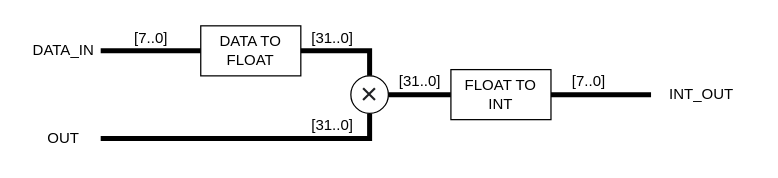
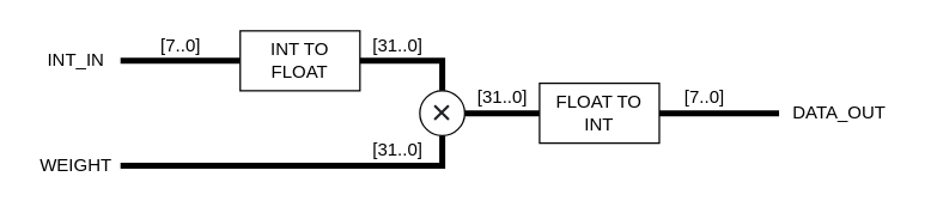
  <mxCell id="0" />
  <mxCell id="1" parent="0" />
- <mxCell id="2" value="DATA TO FLOAT" style="rounded=0;whiteSpace=wrap;html=1;" vertex="1" parent="1"><mxGeometry x="160" y="20" width="80" height="40" as="geometry" /></mxCell>
+ <mxCell id="2" value="INT TO FLOAT" style="rounded=0;whiteSpace=wrap;html=1;" vertex="1" parent="1"><mxGeometry x="160" y="20" width="80" height="40" as="geometry" /></mxCell>
  <mxCell id="3" value="" style="endArrow=none;html=1;strokeWidth=4;entryX=0;entryY=0.5;entryDx=0;entryDy=0;" edge="1" parent="1" target="2"><mxGeometry width="50" height="50" relative="1" as="geometry"><mxPoint x="80" y="40" as="sourcePoint" /><mxPoint x="130" y="30" as="targetPoint" /></mxGeometry></mxCell>
- <mxCell id="4" value="DATA_IN" style="text;html=1;align=center;verticalAlign=middle;resizable=0;points=[];autosize=1;strokeColor=none;" vertex="1" parent="1"><mxGeometry x="20" y="30" width="60" height="20" as="geometry" /></mxCell>
+ <mxCell id="4" value="INT_IN" style="text;html=1;align=center;verticalAlign=middle;resizable=0;points=[];autosize=1;strokeColor=none;" vertex="1" parent="1"><mxGeometry x="20" y="30" width="60" height="20" as="geometry" /></mxCell>
  <mxCell id="5" value="&lt;span style=&quot;color: rgb(32 , 33 , 36) ; font-family: &amp;#34;arial&amp;#34; , sans-serif ; text-align: left ; background-color: rgb(255 , 255 , 255)&quot;&gt;&lt;font style=&quot;font-size: 24px&quot;&gt;×&lt;/font&gt;&lt;/span&gt;" style="ellipse;whiteSpace=wrap;html=1;aspect=fixed;" vertex="1" parent="1"><mxGeometry x="280" y="60" width="30" height="30" as="geometry" /></mxCell>
  <mxCell id="6" value="" style="endArrow=none;html=1;strokeWidth=4;entryX=0.5;entryY=0;entryDx=0;entryDy=0;exitX=1;exitY=0.5;exitDx=0;exitDy=0;rounded=0;" edge="1" parent="1" source="2" target="5"><mxGeometry width="50" height="50" relative="1" as="geometry"><mxPoint x="250" y="80" as="sourcePoint" /><mxPoint x="300" y="30" as="targetPoint" /><Array as="points"><mxPoint x="295" y="40" /></Array></mxGeometry></mxCell>
  <mxCell id="7" value="" style="endArrow=none;html=1;strokeWidth=4;entryX=0.5;entryY=1;entryDx=0;entryDy=0;rounded=0;" edge="1" parent="1" target="5"><mxGeometry width="50" height="50" relative="1" as="geometry"><mxPoint x="80" y="110" as="sourcePoint" /><mxPoint x="220" y="70" as="targetPoint" /><Array as="points"><mxPoint x="295" y="110" /></Array></mxGeometry></mxCell>
- <mxCell id="8" value="OUT" style="text;html=1;align=center;verticalAlign=middle;resizable=0;points=[];autosize=1;strokeColor=none;" vertex="1" parent="1"><mxGeometry x="20" y="100" width="60" height="20" as="geometry" /></mxCell>
+ <mxCell id="8" value="WEIGHT" style="text;html=1;align=center;verticalAlign=middle;resizable=0;points=[];autosize=1;strokeColor=none;" vertex="1" parent="1"><mxGeometry x="20" y="100" width="60" height="20" as="geometry" /></mxCell>
  <mxCell id="9" value="" style="endArrow=none;html=1;strokeWidth=4;exitX=1;exitY=0.5;exitDx=0;exitDy=0;" edge="1" parent="1" source="5"><mxGeometry width="50" height="50" relative="1" as="geometry"><mxPoint x="330" y="100" as="sourcePoint" /><mxPoint x="360" y="75" as="targetPoint" /></mxGeometry></mxCell>
  <mxCell id="10" value="FLOAT TO INT" style="rounded=0;whiteSpace=wrap;html=1;" vertex="1" parent="1"><mxGeometry x="360" y="55" width="80" height="40" as="geometry" /></mxCell>
  <mxCell id="11" value="" style="endArrow=none;html=1;strokeWidth=4;exitX=1;exitY=0.5;exitDx=0;exitDy=0;" edge="1" parent="1" source="10"><mxGeometry width="50" height="50" relative="1" as="geometry"><mxPoint x="450" y="145" as="sourcePoint" /><mxPoint x="520" y="75" as="targetPoint" /></mxGeometry></mxCell>
- <mxCell id="12" value="INT_OUT" style="text;html=1;align=center;verticalAlign=middle;resizable=0;points=[];autosize=1;strokeColor=none;" vertex="1" parent="1"><mxGeometry x="520" y="65" width="80" height="20" as="geometry" /></mxCell>
+ <mxCell id="12" value="DATA_OUT" style="text;html=1;align=center;verticalAlign=middle;resizable=0;points=[];autosize=1;strokeColor=none;" vertex="1" parent="1"><mxGeometry x="520" y="65" width="80" height="20" as="geometry" /></mxCell>
  <mxCell id="13" value="[7..0]" style="text;html=1;align=center;verticalAlign=middle;resizable=0;points=[];autosize=1;strokeColor=none;" vertex="1" parent="1"><mxGeometry x="100" y="20" width="40" height="20" as="geometry" /></mxCell>
  <mxCell id="14" value="[31..0]" style="text;html=1;align=center;verticalAlign=middle;resizable=0;points=[];autosize=1;strokeColor=none;" vertex="1" parent="1"><mxGeometry x="240" y="20" width="50" height="20" as="geometry" /></mxCell>
  <mxCell id="15" value="[31..0]" style="text;html=1;align=center;verticalAlign=middle;resizable=0;points=[];autosize=1;strokeColor=none;" vertex="1" parent="1"><mxGeometry x="310" y="55" width="50" height="20" as="geometry" /></mxCell>
  <mxCell id="16" value="[31..0]" style="text;html=1;align=center;verticalAlign=middle;resizable=0;points=[];autosize=1;strokeColor=none;" vertex="1" parent="1"><mxGeometry x="240" y="90" width="50" height="20" as="geometry" /></mxCell>
  <mxCell id="17" value="[7..0]" style="text;html=1;align=center;verticalAlign=middle;resizable=0;points=[];autosize=1;strokeColor=none;" vertex="1" parent="1"><mxGeometry x="450" y="55" width="40" height="20" as="geometry" /></mxCell>
